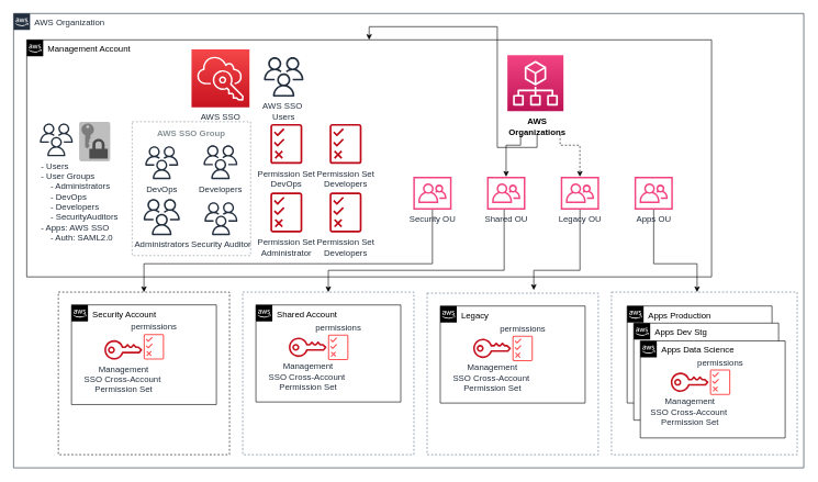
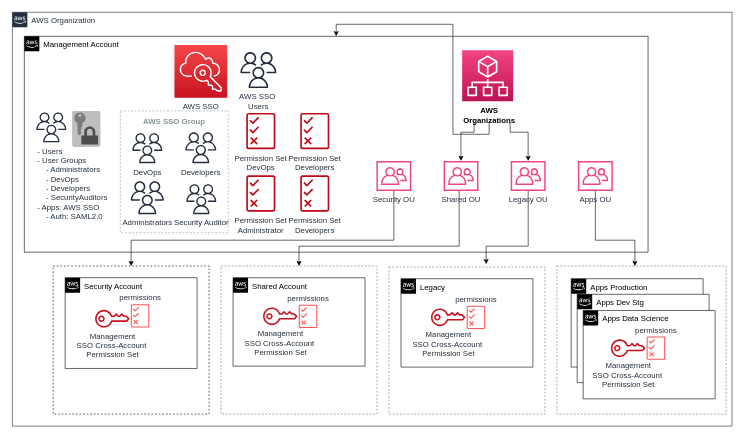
  <mxCell id="0" />
  <mxCell id="1" parent="0" />
  <mxCell id="2" value="AWS Organization" style="points=[[0,0],[0.25,0],[0.5,0],[0.75,0],[1,0],[1,0.25],[1,0.5],[1,0.75],[1,1],[0.75,1],[0.5,1],[0.25,1],[0,1],[0,0.75],[0,0.5],[0,0.25]];outlineConnect=0;gradientColor=none;html=1;whiteSpace=wrap;fontSize=13;fontStyle=0;shape=mxgraph.aws4.group;grIcon=mxgraph.aws4.group_aws_cloud_alt;strokeColor=#232F3E;fillColor=default;verticalAlign=top;align=left;spacingLeft=30;fontColor=#232F3E;dashed=0;" parent="1" vertex="1"><mxGeometry x="20" y="20" width="1200" height="690" as="geometry" /></mxCell>
  <mxCell id="3" value="" style="dashed=1;verticalAlign=top;fontStyle=0;fontSize=13;fillColor=none;" parent="1" vertex="1"><mxGeometry x="88" y="443.13" width="260" height="246.87" as="geometry" /></mxCell>
  <mxCell id="4" value="" style="fillColor=none;strokeColor=#5A6C86;dashed=1;verticalAlign=top;fontStyle=0;fontColor=#5A6C86;fontSize=13;" parent="1" vertex="1"><mxGeometry x="928" y="443.13" width="282" height="246.87" as="geometry" /></mxCell>
  <mxCell id="5" value="" style="fillColor=none;strokeColor=#5A6C86;dashed=1;verticalAlign=top;fontStyle=0;fontColor=#5A6C86;fontSize=13;" parent="1" vertex="1"><mxGeometry x="368" y="443.13" width="260" height="246.87" as="geometry" /></mxCell>
  <mxCell id="6" value="Security Account" style="points=[[0,0],[0.25,0],[0.5,0],[0.75,0],[1,0],[1,0.25],[1,0.5],[1,0.75],[1,1],[0.75,1],[0.5,1],[0.25,1],[0,1],[0,0.75],[0,0.5],[0,0.25]];outlineConnect=0;html=1;whiteSpace=wrap;fontSize=13;fontStyle=0;shape=mxgraph.aws4.group;grIcon=mxgraph.aws4.group_aws_cloud_alt;verticalAlign=top;align=left;spacingLeft=30;dashed=0;labelBackgroundColor=none;" parent="1" vertex="1"><mxGeometry x="108" y="462.51" width="220" height="151.37" as="geometry" /></mxCell>
  <mxCell id="7" value="Management Account" style="points=[[0,0],[0.25,0],[0.5,0],[0.75,0],[1,0],[1,0.25],[1,0.5],[1,0.75],[1,1],[0.75,1],[0.5,1],[0.25,1],[0,1],[0,0.75],[0,0.5],[0,0.25]];outlineConnect=0;html=1;whiteSpace=wrap;fontSize=13;fontStyle=0;shape=mxgraph.aws4.group;grIcon=mxgraph.aws4.group_aws_cloud_alt;verticalAlign=top;align=left;spacingLeft=30;dashed=0;labelBackgroundColor=none;" parent="1" vertex="1"><mxGeometry x="40" y="60" width="1040" height="360" as="geometry" /></mxCell>
  <mxCell id="8" value="&lt;span style=&quot;font-size: 13px;&quot;&gt;Management&lt;br style=&quot;font-size: 13px;&quot;&gt;SSO Cross-Account&amp;nbsp;&lt;br style=&quot;font-size: 13px;&quot;&gt;Permission Set&lt;br style=&quot;font-size: 13px;&quot;&gt;&lt;/span&gt;" style="outlineConnect=0;fontColor=#232F3E;gradientColor=none;fillColor=#C7131F;strokeColor=none;dashed=0;verticalLabelPosition=bottom;verticalAlign=top;align=center;html=1;fontSize=13;fontStyle=0;aspect=fixed;pointerEvents=1;shape=mxgraph.aws4.addon;labelBackgroundColor=none;" parent="1" vertex="1"><mxGeometry x="158" y="516.13" width="57.53" height="29.5" as="geometry" /></mxCell>
  <mxCell id="9" value="" style="group;fontSize=13;" parent="1" connectable="0" vertex="1"><mxGeometry x="770" y="83.38" width="90" height="120" as="geometry" /></mxCell>
  <mxCell id="10" value="" style="points=[[0,0,0],[0.25,0,0],[0.5,0,0],[0.75,0,0],[1,0,0],[0,1,0],[0.25,1,0],[0.5,1,0],[0.75,1,0],[1,1,0],[0,0.25,0],[0,0.5,0],[0,0.75,0],[1,0.25,0],[1,0.5,0],[1,0.75,0]];points=[[0,0,0],[0.25,0,0],[0.5,0,0],[0.75,0,0],[1,0,0],[0,1,0],[0.25,1,0],[0.5,1,0],[0.75,1,0],[1,1,0],[0,0.25,0],[0,0.5,0],[0,0.75,0],[1,0.25,0],[1,0.5,0],[1,0.75,0]];outlineConnect=0;fontColor=#232F3E;gradientColor=#F34482;gradientDirection=north;fillColor=#BC1356;strokeColor=#ffffff;dashed=0;verticalLabelPosition=bottom;verticalAlign=top;align=center;html=1;fontSize=13;fontStyle=0;aspect=fixed;shape=mxgraph.aws4.resourceIcon;resIcon=mxgraph.aws4.organizations;" parent="9" vertex="1"><mxGeometry width="85.091" height="85.091" as="geometry" /></mxCell>
  <mxCell id="11" value="&lt;b style=&quot;font-size: 13px;&quot;&gt;AWS Organizations&lt;/b&gt;" style="text;html=1;strokeColor=none;fillColor=none;align=center;verticalAlign=middle;whiteSpace=wrap;rounded=0;fontSize=13;" parent="9" vertex="1"><mxGeometry x="4.615" y="98.182" width="80.769" height="21.818" as="geometry" /></mxCell>
  <mxCell id="12" style="edgeStyle=orthogonalEdgeStyle;rounded=0;orthogonalLoop=1;jettySize=auto;html=1;fontSize=13;" parent="1" source="13" target="3" edge="1"><mxGeometry relative="1" as="geometry"><Array as="points"><mxPoint x="656" y="400" /><mxPoint x="218" y="400" /></Array></mxGeometry></mxCell>
  <mxCell id="13" value="Security OU" style="outlineConnect=0;fontColor=#232F3E;gradientColor=none;strokeColor=none;dashed=0;verticalLabelPosition=bottom;verticalAlign=top;align=center;html=1;fontSize=13;fontStyle=0;aspect=fixed;pointerEvents=1;shape=mxgraph.aws4.organizations_organizational_unit;fillColor=#F34482;" parent="1" vertex="1"><mxGeometry x="627" y="267.88" width="58.21" height="50" as="geometry" /></mxCell>
  <mxCell id="14" style="edgeStyle=orthogonalEdgeStyle;rounded=0;orthogonalLoop=1;jettySize=auto;html=1;" parent="1" source="15" edge="1"><mxGeometry relative="1" as="geometry"><mxPoint x="810" y="440" as="targetPoint" /><Array as="points"><mxPoint x="880" y="410" /><mxPoint x="810" y="410" /></Array></mxGeometry></mxCell>
  <mxCell id="15" value="Legacy OU" style="outlineConnect=0;fontColor=#232F3E;gradientColor=none;strokeColor=none;dashed=0;verticalLabelPosition=bottom;verticalAlign=top;align=center;html=1;fontSize=13;fontStyle=0;aspect=fixed;pointerEvents=1;shape=mxgraph.aws4.organizations_organizational_unit;fillColor=#F34482;" parent="1" vertex="1"><mxGeometry x="851" y="267.88" width="58.21" height="50" as="geometry" /></mxCell>
  <mxCell id="16" value="AWS SSO" style="sketch=0;points=[[0,0,0],[0.25,0,0],[0.5,0,0],[0.75,0,0],[1,0,0],[0,1,0],[0.25,1,0],[0.5,1,0],[0.75,1,0],[1,1,0],[0,0.25,0],[0,0.5,0],[0,0.75,0],[1,0.25,0],[1,0.5,0],[1,0.75,0]];outlineConnect=0;fontColor=#232F3E;gradientColor=#F54749;gradientDirection=north;fillColor=#C7131F;strokeColor=#ffffff;dashed=0;verticalLabelPosition=bottom;verticalAlign=top;align=center;html=1;fontSize=13;fontStyle=0;aspect=fixed;shape=mxgraph.aws4.resourceIcon;resIcon=mxgraph.aws4.single_sign_on;" parent="1" vertex="1"><mxGeometry x="290.25" y="74.38" width="88" height="88" as="geometry" /></mxCell>
  <mxCell id="17" value="permissions" style="sketch=0;outlineConnect=0;fontColor=#232F3E;gradientColor=none;fillColor=#FF5252;strokeColor=none;dashed=0;verticalLabelPosition=top;verticalAlign=bottom;align=center;html=1;fontSize=13;fontStyle=0;aspect=fixed;pointerEvents=1;shape=mxgraph.aws4.permissions;labelPosition=center;" parent="1" vertex="1"><mxGeometry x="217.5" y="506.63" width="31" height="39" as="geometry" /></mxCell>
  <mxCell id="18" value="&lt;div style=&quot;font-size: 13px;&quot;&gt;DevOps&lt;/div&gt;" style="outlineConnect=0;fontColor=#232F3E;gradientColor=none;fillColor=#232F3E;strokeColor=none;dashed=0;verticalLabelPosition=bottom;verticalAlign=top;align=center;html=1;fontSize=13;fontStyle=0;aspect=fixed;pointerEvents=1;shape=mxgraph.aws4.users;" parent="1" vertex="1"><mxGeometry x="220" y="221.63" width="50" height="50" as="geometry" /></mxCell>
  <mxCell id="19" value="&lt;div style=&quot;font-size: 13px;&quot;&gt;Administrators&lt;/div&gt;&lt;div style=&quot;font-size: 13px;&quot;&gt;&lt;br style=&quot;font-size: 13px;&quot;&gt;&lt;/div&gt;" style="outlineConnect=0;fontColor=#232F3E;gradientColor=none;fillColor=#232F3E;strokeColor=none;dashed=0;verticalLabelPosition=bottom;verticalAlign=top;align=center;html=1;fontSize=13;fontStyle=0;aspect=fixed;pointerEvents=1;shape=mxgraph.aws4.users;" parent="1" vertex="1"><mxGeometry x="217.5" y="301.63" width="55" height="55" as="geometry" /></mxCell>
  <mxCell id="20" value="&lt;div style=&quot;font-size: 13px;&quot;&gt;Developers&lt;/div&gt;" style="outlineConnect=0;fontColor=#232F3E;gradientColor=none;fillColor=#232F3E;strokeColor=none;dashed=0;verticalLabelPosition=bottom;verticalAlign=top;align=center;html=1;fontSize=13;fontStyle=0;aspect=fixed;pointerEvents=1;shape=mxgraph.aws4.users;" parent="1" vertex="1"><mxGeometry x="308.5" y="220.13" width="51.5" height="51.5" as="geometry" /></mxCell>
  <mxCell id="21" value="&lt;div style=&quot;font-size: 13px;&quot;&gt;Security Auditor&lt;/div&gt;" style="outlineConnect=0;fontColor=#232F3E;gradientColor=none;fillColor=#232F3E;strokeColor=none;dashed=0;verticalLabelPosition=bottom;verticalAlign=top;align=center;html=1;fontSize=13;fontStyle=0;aspect=fixed;pointerEvents=1;shape=mxgraph.aws4.users;" parent="1" vertex="1"><mxGeometry x="310" y="306.63" width="50" height="50" as="geometry" /></mxCell>
  <mxCell id="22" style="edgeStyle=orthogonalEdgeStyle;rounded=0;orthogonalLoop=1;jettySize=auto;html=1;fontSize=13;" parent="1" source="11" target="7" edge="1"><mxGeometry relative="1" as="geometry" /></mxCell>
- <mxCell id="23" style="edgeStyle=orthogonalEdgeStyle;rounded=0;orthogonalLoop=1;jettySize=auto;html=1;fontSize=13;dashed=1;" parent="1" source="11" target="15" edge="1"><mxGeometry relative="1" as="geometry"><Array as="points"><mxPoint x="850" y="220" /><mxPoint x="880" y="220" /></Array></mxGeometry></mxCell>
+ <mxCell id="23" style="edgeStyle=orthogonalEdgeStyle;rounded=0;orthogonalLoop=1;jettySize=auto;html=1;fontSize=13;" parent="1" source="11" target="15" edge="1"><mxGeometry relative="1" as="geometry"><Array as="points"><mxPoint x="850" y="220" /><mxPoint x="880" y="220" /></Array></mxGeometry></mxCell>
  <mxCell id="24" value="Permission Set&lt;br style=&quot;font-size: 13px;&quot;&gt;DevOps" style="sketch=0;outlineConnect=0;fontColor=#232F3E;gradientColor=none;fillColor=#BF0816;strokeColor=none;dashed=0;verticalLabelPosition=bottom;verticalAlign=top;align=center;html=1;fontSize=13;fontStyle=0;aspect=fixed;pointerEvents=1;shape=mxgraph.aws4.permissions;" parent="1" vertex="1"><mxGeometry x="410" y="187.63" width="48.49" height="61" as="geometry" /></mxCell>
  <mxCell id="25" value="Shared Account" style="points=[[0,0],[0.25,0],[0.5,0],[0.75,0],[1,0],[1,0.25],[1,0.5],[1,0.75],[1,1],[0.75,1],[0.5,1],[0.25,1],[0,1],[0,0.75],[0,0.5],[0,0.25]];outlineConnect=0;html=1;whiteSpace=wrap;fontSize=13;fontStyle=0;shape=mxgraph.aws4.group;grIcon=mxgraph.aws4.group_aws_cloud_alt;verticalAlign=top;align=left;spacingLeft=30;dashed=0;labelBackgroundColor=none;" parent="1" vertex="1"><mxGeometry x="388" y="462.63" width="220" height="147.37" as="geometry" /></mxCell>
  <mxCell id="26" value="&lt;span style=&quot;font-size: 13px;&quot;&gt;Management&lt;br style=&quot;font-size: 13px;&quot;&gt;SSO Cross-Account&amp;nbsp;&lt;br style=&quot;font-size: 13px;&quot;&gt;Permission Set&lt;br style=&quot;font-size: 13px;&quot;&gt;&lt;/span&gt;" style="outlineConnect=0;fontColor=#232F3E;gradientColor=none;fillColor=#C7131F;strokeColor=none;dashed=0;verticalLabelPosition=bottom;verticalAlign=top;align=center;html=1;fontSize=13;fontStyle=0;aspect=fixed;pointerEvents=1;shape=mxgraph.aws4.addon;labelBackgroundColor=none;" parent="1" vertex="1"><mxGeometry x="438" y="512.25" width="57.53" height="29.5" as="geometry" /></mxCell>
  <mxCell id="27" value="permissions" style="sketch=0;outlineConnect=0;fontColor=#232F3E;gradientColor=none;fillColor=#FF5252;strokeColor=none;dashed=0;verticalLabelPosition=top;verticalAlign=bottom;align=center;html=1;fontSize=13;fontStyle=0;aspect=fixed;pointerEvents=1;shape=mxgraph.aws4.permissions;labelPosition=center;" parent="1" vertex="1"><mxGeometry x="497.53" y="507.5" width="31" height="39" as="geometry" /></mxCell>
  <mxCell id="28" style="edgeStyle=orthogonalEdgeStyle;rounded=0;orthogonalLoop=1;jettySize=auto;html=1;fontSize=13;" parent="1" source="29" target="5" edge="1"><mxGeometry relative="1" as="geometry"><Array as="points"><mxPoint x="765" y="410" /><mxPoint x="498" y="410" /></Array></mxGeometry></mxCell>
  <mxCell id="29" value="Shared OU" style="outlineConnect=0;fontColor=#232F3E;gradientColor=none;strokeColor=none;dashed=0;verticalLabelPosition=bottom;verticalAlign=top;align=center;html=1;fontSize=13;fontStyle=0;aspect=fixed;pointerEvents=1;shape=mxgraph.aws4.organizations_organizational_unit;fillColor=#F34482;" parent="1" vertex="1"><mxGeometry x="739" y="267.88" width="58.21" height="50" as="geometry" /></mxCell>
  <mxCell id="30" value="&lt;b style=&quot;font-size: 13px;&quot;&gt;AWS SSO Group&lt;/b&gt;" style="outlineConnect=0;gradientColor=none;html=1;whiteSpace=wrap;fontSize=13;fontStyle=0;strokeColor=#879196;fillColor=none;verticalAlign=top;align=center;fontColor=#879196;dashed=1;spacingTop=3;" parent="1" vertex="1"><mxGeometry x="200" y="184.38" width="180" height="203.25" as="geometry" /></mxCell>
  <mxCell id="31" value="&lt;div style=&quot;font-size: 13px;&quot;&gt;AWS SSO&amp;nbsp;&lt;/div&gt;&lt;div style=&quot;font-size: 13px;&quot;&gt;Users&lt;/div&gt;" style="outlineConnect=0;fontColor=#232F3E;gradientColor=none;fillColor=#232F3E;strokeColor=none;dashed=0;verticalLabelPosition=bottom;verticalAlign=top;align=center;html=1;fontSize=13;fontStyle=0;aspect=fixed;pointerEvents=1;shape=mxgraph.aws4.users;" parent="1" vertex="1"><mxGeometry x="400.25" y="86.38" width="60" height="60" as="geometry" /></mxCell>
  <mxCell id="32" value="Permission Set&lt;br style=&quot;font-size: 13px;&quot;&gt;Administrator" style="sketch=0;outlineConnect=0;fontColor=#232F3E;gradientColor=none;fillColor=#BF0816;strokeColor=none;dashed=0;verticalLabelPosition=bottom;verticalAlign=top;align=center;html=1;fontSize=13;fontStyle=0;aspect=fixed;pointerEvents=1;shape=mxgraph.aws4.permissions;" parent="1" vertex="1"><mxGeometry x="410" y="291.63" width="48.49" height="61" as="geometry" /></mxCell>
  <mxCell id="33" value="Permission Set&lt;br style=&quot;font-size: 13px;&quot;&gt;Developers" style="sketch=0;outlineConnect=0;fontColor=#232F3E;gradientColor=none;fillColor=#BF0816;strokeColor=none;dashed=0;verticalLabelPosition=bottom;verticalAlign=top;align=center;html=1;fontSize=13;fontStyle=0;aspect=fixed;pointerEvents=1;shape=mxgraph.aws4.permissions;" parent="1" vertex="1"><mxGeometry x="500" y="187.63" width="48.49" height="61" as="geometry" /></mxCell>
  <mxCell id="34" value="Permission Set&lt;br style=&quot;font-size: 13px;&quot;&gt;Developers" style="sketch=0;outlineConnect=0;fontColor=#232F3E;gradientColor=none;fillColor=#BF0816;strokeColor=none;dashed=0;verticalLabelPosition=bottom;verticalAlign=top;align=center;html=1;fontSize=13;fontStyle=0;aspect=fixed;pointerEvents=1;shape=mxgraph.aws4.permissions;" parent="1" vertex="1"><mxGeometry x="500" y="291.63" width="48.49" height="61" as="geometry" /></mxCell>
  <mxCell id="35" value="" style="fillColor=none;strokeColor=#5A6C86;dashed=1;verticalAlign=top;fontStyle=0;fontColor=#5A6C86;fontSize=13;" parent="1" vertex="1"><mxGeometry x="648" y="444.76" width="260" height="245.24" as="geometry" /></mxCell>
  <mxCell id="36" value="Legacy" style="points=[[0,0],[0.25,0],[0.5,0],[0.75,0],[1,0],[1,0.25],[1,0.5],[1,0.75],[1,1],[0.75,1],[0.5,1],[0.25,1],[0,1],[0,0.75],[0,0.5],[0,0.25]];outlineConnect=0;html=1;whiteSpace=wrap;fontSize=13;fontStyle=0;shape=mxgraph.aws4.group;grIcon=mxgraph.aws4.group_aws_cloud_alt;verticalAlign=top;align=left;spacingLeft=30;dashed=0;labelBackgroundColor=none;" parent="1" vertex="1"><mxGeometry x="668" y="464.26" width="220" height="147.37" as="geometry" /></mxCell>
  <mxCell id="37" value="&lt;span style=&quot;font-size: 13px;&quot;&gt;Management&lt;br style=&quot;font-size: 13px;&quot;&gt;SSO Cross-Account&amp;nbsp;&lt;br style=&quot;font-size: 13px;&quot;&gt;Permission Set&lt;br style=&quot;font-size: 13px;&quot;&gt;&lt;/span&gt;" style="outlineConnect=0;fontColor=#232F3E;gradientColor=none;fillColor=#C7131F;strokeColor=none;dashed=0;verticalLabelPosition=bottom;verticalAlign=top;align=center;html=1;fontSize=13;fontStyle=0;aspect=fixed;pointerEvents=1;shape=mxgraph.aws4.addon;labelBackgroundColor=none;" parent="1" vertex="1"><mxGeometry x="718" y="513.88" width="57.53" height="29.5" as="geometry" /></mxCell>
  <mxCell id="38" value="permissions" style="sketch=0;outlineConnect=0;fontColor=#232F3E;gradientColor=none;fillColor=#FF5252;strokeColor=none;dashed=0;verticalLabelPosition=top;verticalAlign=bottom;align=center;html=1;fontSize=13;fontStyle=0;aspect=fixed;pointerEvents=1;shape=mxgraph.aws4.permissions;labelPosition=center;" parent="1" vertex="1"><mxGeometry x="777.53" y="509.13" width="31" height="39" as="geometry" /></mxCell>
  <mxCell id="39" value="&lt;span style=&quot;font-size: 13px;&quot;&gt;- Users&lt;/span&gt;&lt;br style=&quot;font-size: 13px;&quot;&gt;&lt;span style=&quot;font-size: 13px;&quot;&gt;- User Groups&lt;br style=&quot;font-size: 13px;&quot;&gt;&amp;nbsp; &amp;nbsp; - &lt;span style=&quot;font-size: 13px;&quot;&gt;Administrators&lt;/span&gt;&lt;br style=&quot;font-size: 13px;&quot;&gt;&amp;nbsp; &amp;nbsp; - DevOps&lt;br style=&quot;font-size: 13px;&quot;&gt;&amp;nbsp; &amp;nbsp; - Developers&lt;br style=&quot;font-size: 13px;&quot;&gt;&amp;nbsp; &amp;nbsp; - SecurityAuditors&lt;br style=&quot;font-size: 13px;&quot;&gt;- Apps: AWS SSO&lt;br style=&quot;font-size: 13px;&quot;&gt;&amp;nbsp; &amp;nbsp; - Auth: SAML2.0&lt;br style=&quot;font-size: 13px;&quot;&gt;&lt;/span&gt;" style="outlineConnect=0;fontColor=#232F3E;gradientColor=none;fillColor=#232F3E;strokeColor=none;dashed=0;verticalLabelPosition=bottom;verticalAlign=top;align=left;html=1;fontSize=13;fontStyle=0;aspect=fixed;pointerEvents=1;shape=mxgraph.aws4.users;" parent="1" vertex="1"><mxGeometry x="60" y="186.88" width="50" height="50" as="geometry" /></mxCell>
  <mxCell id="40" value="" style="outlineConnect=0;dashed=0;verticalLabelPosition=bottom;verticalAlign=top;align=center;html=1;shape=mxgraph.aws3.data_encryption_key;fillColor=#7D7C7C;gradientColor=none;fontSize=13;" parent="1" vertex="1"><mxGeometry x="120" y="184.38" width="46.5" height="60" as="geometry" /></mxCell>
  <mxCell id="41" style="edgeStyle=orthogonalEdgeStyle;html=1;rounded=0;" parent="1" source="42" target="4" edge="1"><mxGeometry relative="1" as="geometry"><Array as="points"><mxPoint x="992" y="400" /><mxPoint x="1058" y="400" /></Array></mxGeometry></mxCell>
  <mxCell id="42" value="Apps OU" style="outlineConnect=0;fontColor=#232F3E;gradientColor=none;strokeColor=none;dashed=0;verticalLabelPosition=bottom;verticalAlign=top;align=center;html=1;fontSize=13;fontStyle=0;aspect=fixed;pointerEvents=1;shape=mxgraph.aws4.organizations_organizational_unit;fillColor=#F34482;" parent="1" vertex="1"><mxGeometry x="963" y="267.88" width="58.21" height="50" as="geometry" /></mxCell>
  <mxCell id="43" style="edgeStyle=orthogonalEdgeStyle;html=1;rounded=0;" parent="1" source="11" target="29" edge="1"><mxGeometry relative="1" as="geometry"><Array as="points"><mxPoint x="790" y="220" /><mxPoint x="768" y="220" /></Array></mxGeometry></mxCell>
  <mxCell id="44" value="" style="group" parent="1" vertex="1" connectable="0"><mxGeometry x="951.79" y="464.2" width="220.0" height="147.37" as="geometry" /></mxCell>
  <mxCell id="45" value="Apps Production" style="points=[[0,0],[0.25,0],[0.5,0],[0.75,0],[1,0],[1,0.25],[1,0.5],[1,0.75],[1,1],[0.75,1],[0.5,1],[0.25,1],[0,1],[0,0.75],[0,0.5],[0,0.25]];outlineConnect=0;html=1;whiteSpace=wrap;fontSize=13;fontStyle=0;shape=mxgraph.aws4.group;grIcon=mxgraph.aws4.group_aws_cloud_alt;verticalAlign=top;align=left;spacingLeft=30;dashed=0;labelBackgroundColor=none;" parent="44" vertex="1"><mxGeometry width="220" height="147.37" as="geometry" /></mxCell>
  <mxCell id="46" value="&lt;span style=&quot;font-size: 13px;&quot;&gt;Management&lt;br style=&quot;font-size: 13px;&quot;&gt;SSO Cross-Account&amp;nbsp;&lt;br style=&quot;font-size: 13px;&quot;&gt;Permission Set&lt;br style=&quot;font-size: 13px;&quot;&gt;&lt;/span&gt;" style="outlineConnect=0;fontColor=#232F3E;gradientColor=none;fillColor=#C7131F;strokeColor=none;dashed=0;verticalLabelPosition=bottom;verticalAlign=top;align=center;html=1;fontSize=13;fontStyle=0;aspect=fixed;pointerEvents=1;shape=mxgraph.aws4.addon;labelBackgroundColor=none;" parent="44" vertex="1"><mxGeometry x="46.21" y="48.05" width="57.53" height="29.5" as="geometry" /></mxCell>
  <mxCell id="47" value="permissions" style="sketch=0;outlineConnect=0;fontColor=#232F3E;gradientColor=none;fillColor=#FF5252;strokeColor=none;dashed=0;verticalLabelPosition=top;verticalAlign=bottom;align=center;html=1;fontSize=13;fontStyle=0;aspect=fixed;pointerEvents=1;shape=mxgraph.aws4.permissions;labelPosition=center;" parent="44" vertex="1"><mxGeometry x="105.74" y="43.3" width="31" height="39" as="geometry" /></mxCell>
  <mxCell id="48" value="" style="group" parent="1" vertex="1" connectable="0"><mxGeometry x="961.79" y="490.2" width="220.0" height="147.37" as="geometry" /></mxCell>
  <mxCell id="49" value="Apps Dev Stg" style="points=[[0,0],[0.25,0],[0.5,0],[0.75,0],[1,0],[1,0.25],[1,0.5],[1,0.75],[1,1],[0.75,1],[0.5,1],[0.25,1],[0,1],[0,0.75],[0,0.5],[0,0.25]];outlineConnect=0;html=1;whiteSpace=wrap;fontSize=13;fontStyle=0;shape=mxgraph.aws4.group;grIcon=mxgraph.aws4.group_aws_cloud_alt;verticalAlign=top;align=left;spacingLeft=30;dashed=0;labelBackgroundColor=none;" parent="48" vertex="1"><mxGeometry width="220" height="147.37" as="geometry" /></mxCell>
  <mxCell id="50" value="&lt;span style=&quot;font-size: 13px;&quot;&gt;Management&lt;br style=&quot;font-size: 13px;&quot;&gt;SSO Cross-Account&amp;nbsp;&lt;br style=&quot;font-size: 13px;&quot;&gt;Permission Set&lt;br style=&quot;font-size: 13px;&quot;&gt;&lt;/span&gt;" style="outlineConnect=0;fontColor=#232F3E;gradientColor=none;fillColor=#C7131F;strokeColor=none;dashed=0;verticalLabelPosition=bottom;verticalAlign=top;align=center;html=1;fontSize=13;fontStyle=0;aspect=fixed;pointerEvents=1;shape=mxgraph.aws4.addon;labelBackgroundColor=none;" parent="48" vertex="1"><mxGeometry x="46.21" y="48.05" width="57.53" height="29.5" as="geometry" /></mxCell>
  <mxCell id="51" value="permissions" style="sketch=0;outlineConnect=0;fontColor=#232F3E;gradientColor=none;fillColor=#FF5252;strokeColor=none;dashed=0;verticalLabelPosition=top;verticalAlign=bottom;align=center;html=1;fontSize=13;fontStyle=0;aspect=fixed;pointerEvents=1;shape=mxgraph.aws4.permissions;labelPosition=center;" parent="48" vertex="1"><mxGeometry x="105.74" y="43.3" width="31" height="39" as="geometry" /></mxCell>
  <mxCell id="52" value="Apps Data Science" style="points=[[0,0],[0.25,0],[0.5,0],[0.75,0],[1,0],[1,0.25],[1,0.5],[1,0.75],[1,1],[0.75,1],[0.5,1],[0.25,1],[0,1],[0,0.75],[0,0.5],[0,0.25]];outlineConnect=0;html=1;whiteSpace=wrap;fontSize=13;fontStyle=0;shape=mxgraph.aws4.group;grIcon=mxgraph.aws4.group_aws_cloud_alt;verticalAlign=top;align=left;spacingLeft=30;dashed=0;labelBackgroundColor=none;" parent="48" vertex="1"><mxGeometry x="10" y="27" width="220" height="147.37" as="geometry" /></mxCell>
  <mxCell id="53" value="permissions" style="sketch=0;outlineConnect=0;fontColor=#232F3E;gradientColor=none;fillColor=#FF5252;strokeColor=none;dashed=0;verticalLabelPosition=top;verticalAlign=bottom;align=center;html=1;fontSize=13;fontStyle=0;aspect=fixed;pointerEvents=1;shape=mxgraph.aws4.permissions;labelPosition=center;" parent="48" vertex="1"><mxGeometry x="115.74" y="70.3" width="31" height="39" as="geometry" /></mxCell>
  <mxCell id="54" value="&lt;span style=&quot;font-size: 13px;&quot;&gt;Management&lt;br style=&quot;font-size: 13px;&quot;&gt;SSO Cross-Account&amp;nbsp;&lt;br style=&quot;font-size: 13px;&quot;&gt;Permission Set&lt;br style=&quot;font-size: 13px;&quot;&gt;&lt;/span&gt;" style="outlineConnect=0;fontColor=#232F3E;gradientColor=none;fillColor=#C7131F;strokeColor=none;dashed=0;verticalLabelPosition=bottom;verticalAlign=top;align=center;html=1;fontSize=13;fontStyle=0;aspect=fixed;pointerEvents=1;shape=mxgraph.aws4.addon;labelBackgroundColor=none;" parent="48" vertex="1"><mxGeometry x="56.21" y="75.05" width="57.53" height="29.5" as="geometry" /></mxCell>
